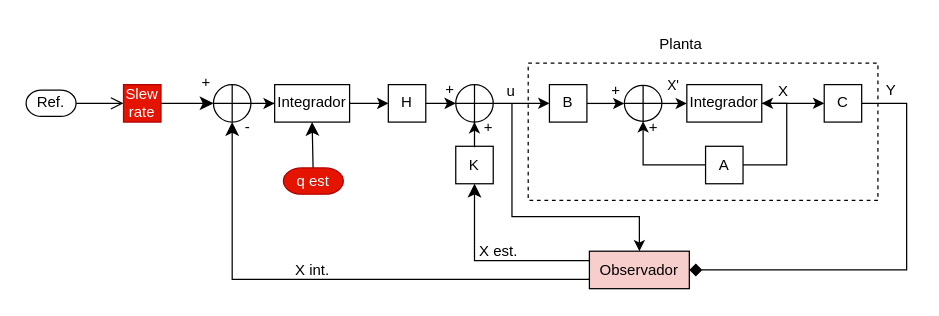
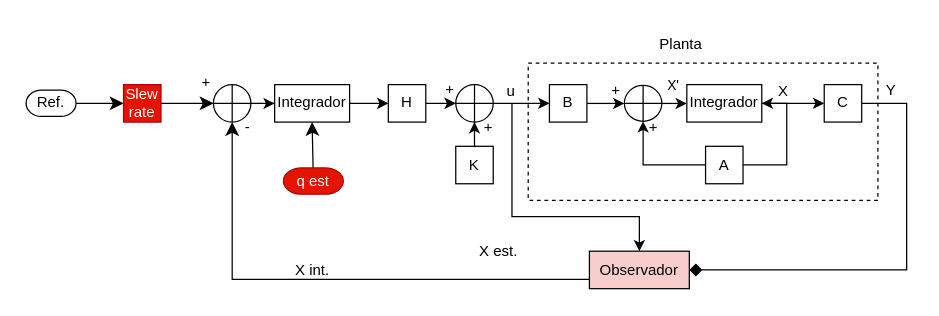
  <mxCell id="0" />
  <mxCell id="1" parent="0" />
  <mxCell id="2" value="-" style="text;html=1;align=center;verticalAlign=middle;resizable=0;points=[];autosize=1;strokeColor=none;fillColor=none;" vertex="1" parent="1"><mxGeometry x="182" y="87" width="30" height="30" as="geometry" /></mxCell>
  <mxCell id="3" value="+" style="text;html=1;align=center;verticalAlign=middle;resizable=0;points=[];autosize=1;strokeColor=none;fillColor=none;" vertex="1" parent="1"><mxGeometry x="149" y="50.62" width="30" height="30" as="geometry" /></mxCell>
  <mxCell id="4" value="+" style="text;html=1;align=center;verticalAlign=middle;resizable=0;points=[];autosize=1;strokeColor=none;fillColor=none;" vertex="1" parent="1"><mxGeometry x="344" y="55.62" width="30" height="30" as="geometry" /></mxCell>
  <mxCell id="5" value="+" style="text;html=1;align=center;verticalAlign=middle;resizable=0;points=[];autosize=1;strokeColor=none;fillColor=none;" vertex="1" parent="1"><mxGeometry x="375" y="86.62" width="30" height="30" as="geometry" /></mxCell>
  <mxCell id="6" value="" style="rounded=0;whiteSpace=wrap;html=1;fillColor=none;dashed=1;" vertex="1" parent="1"><mxGeometry x="422" y="50" width="280" height="110" as="geometry" /></mxCell>
  <mxCell id="7" style="edgeStyle=orthogonalEdgeStyle;rounded=0;orthogonalLoop=1;jettySize=auto;html=1;entryX=1;entryY=0.5;entryDx=0;entryDy=0;" edge="1" parent="1" source="8" target="10"><mxGeometry relative="1" as="geometry"><Array as="points"><mxPoint x="629" y="131.62" /><mxPoint x="629" y="82.62" /></Array></mxGeometry></mxCell>
  <mxCell id="8" value="A" style="whiteSpace=wrap;strokeWidth=1;" vertex="1" parent="1"><mxGeometry x="564" y="116.62" width="30" height="30" as="geometry" /></mxCell>
  <mxCell id="9" style="edgeStyle=orthogonalEdgeStyle;rounded=0;orthogonalLoop=1;jettySize=auto;html=1;entryX=0;entryY=0.5;entryDx=0;entryDy=0;" edge="1" parent="1" source="10" target="16"><mxGeometry relative="1" as="geometry" /></mxCell>
  <mxCell id="10" value="Integrador" style="whiteSpace=wrap;strokeWidth=1;" vertex="1" parent="1"><mxGeometry x="549" y="67.24" width="60" height="30" as="geometry" /></mxCell>
  <mxCell id="11" style="edgeStyle=orthogonalEdgeStyle;rounded=0;orthogonalLoop=1;jettySize=auto;html=1;entryX=0;entryY=0.5;entryDx=0;entryDy=0;" edge="1" parent="1" source="13" target="10"><mxGeometry relative="1" as="geometry" /></mxCell>
  <mxCell id="12" value="X'" style="edgeLabel;html=1;align=center;verticalAlign=middle;resizable=0;points=[];" vertex="1" connectable="0" parent="11"><mxGeometry x="-0.169" y="2" relative="1" as="geometry"><mxPoint y="-13" as="offset" /></mxGeometry></mxCell>
  <mxCell id="13" value="" style="verticalLabelPosition=bottom;verticalAlign=top;html=1;shape=mxgraph.flowchart.summing_function;" vertex="1" parent="1"><mxGeometry x="499" y="67.87" width="30" height="28.75" as="geometry" /></mxCell>
  <mxCell id="14" style="edgeStyle=orthogonalEdgeStyle;rounded=0;orthogonalLoop=1;jettySize=auto;html=1;entryX=0.5;entryY=1;entryDx=0;entryDy=0;entryPerimeter=0;" edge="1" parent="1" source="8" target="13"><mxGeometry relative="1" as="geometry" /></mxCell>
  <mxCell id="15" style="edgeStyle=orthogonalEdgeStyle;rounded=0;orthogonalLoop=1;jettySize=auto;html=1;entryX=1;entryY=0.5;entryDx=0;entryDy=0;fontSize=12;startSize=8;endSize=8;exitX=1;exitY=0.5;exitDx=0;exitDy=0;endArrow=diamond;" edge="1" parent="1" source="16" target="24"><mxGeometry relative="1" as="geometry"><mxPoint x="769" y="215.62" as="targetPoint" /><Array as="points"><mxPoint x="725" y="82" /><mxPoint x="725" y="216" /></Array></mxGeometry></mxCell>
  <mxCell id="16" value="C" style="whiteSpace=wrap;strokeWidth=1;" vertex="1" parent="1"><mxGeometry x="659" y="67.24" width="30" height="30" as="geometry" /></mxCell>
  <mxCell id="17" value="" style="edgeStyle=orthogonalEdgeStyle;rounded=0;orthogonalLoop=1;jettySize=auto;html=1;" edge="1" parent="1" source="18" target="13"><mxGeometry relative="1" as="geometry" /></mxCell>
  <mxCell id="18" value="B" style="whiteSpace=wrap;strokeWidth=1;" vertex="1" parent="1"><mxGeometry x="439" y="67.25" width="30" height="30" as="geometry" /></mxCell>
  <mxCell id="19" value="+" style="text;html=1;align=center;verticalAlign=middle;resizable=0;points=[];autosize=1;strokeColor=none;fillColor=none;" vertex="1" parent="1"><mxGeometry x="507" y="86.62" width="30" height="30" as="geometry" /></mxCell>
  <mxCell id="20" value="+" style="text;html=1;align=center;verticalAlign=middle;resizable=0;points=[];autosize=1;strokeColor=none;fillColor=none;" vertex="1" parent="1"><mxGeometry x="477" y="56.62" width="30" height="30" as="geometry" /></mxCell>
  <mxCell id="21" value="Y&amp;nbsp;" style="text;html=1;align=center;verticalAlign=middle;resizable=0;points=[];autosize=1;strokeColor=none;fillColor=none;" vertex="1" parent="1"><mxGeometry x="699" y="56.62" width="30" height="30" as="geometry" /></mxCell>
  <mxCell id="22" value="K" style="whiteSpace=wrap;strokeWidth=1;" vertex="1" parent="1"><mxGeometry x="364" y="116.62" width="30" height="30" as="geometry" /></mxCell>
  <mxCell id="23" style="edgeStyle=orthogonalEdgeStyle;rounded=0;orthogonalLoop=1;jettySize=auto;html=1;endArrow=none;startFill=1;endFill=1;startArrow=classic;exitX=0.5;exitY=0;exitDx=0;exitDy=0;" edge="1" parent="1" source="24"><mxGeometry relative="1" as="geometry"><mxPoint x="409" y="82.62" as="targetPoint" /><mxPoint x="579" y="197.62" as="sourcePoint" /><Array as="points"><mxPoint x="511" y="173" /><mxPoint x="409" y="173" /></Array></mxGeometry></mxCell>
  <mxCell id="24" value="Observador" style="whiteSpace=wrap;strokeWidth=1;fillColor=#f8cecc;" vertex="1" parent="1"><mxGeometry x="471" y="200.62" width="80" height="30" as="geometry" /></mxCell>
  <mxCell id="25" value="X est." style="text;html=1;align=center;verticalAlign=middle;resizable=0;points=[];autosize=1;strokeColor=none;fillColor=none;" vertex="1" parent="1"><mxGeometry x="373" y="186" width="50" height="30" as="geometry" /></mxCell>
  <mxCell id="26" value="Planta" style="text;html=1;align=center;verticalAlign=middle;resizable=0;points=[];autosize=1;strokeColor=none;fillColor=none;" vertex="1" parent="1"><mxGeometry x="514" y="20" width="60" height="30" as="geometry" /></mxCell>
  <mxCell id="27" value="H" style="whiteSpace=wrap;strokeWidth=1;" vertex="1" parent="1"><mxGeometry x="310" y="67.25" width="30" height="30" as="geometry" /></mxCell>
- <mxCell id="28" style="edgeStyle=none;curved=1;rounded=0;orthogonalLoop=1;jettySize=auto;html=1;entryX=0;entryY=0.5;entryDx=0;entryDy=0;fontSize=12;startSize=8;endSize=8;endArrow=open;" edge="1" parent="1" source="29" target="42"><mxGeometry relative="1" as="geometry" /></mxCell>
+ <mxCell id="28" style="edgeStyle=none;curved=1;rounded=0;orthogonalLoop=1;jettySize=auto;html=1;entryX=0;entryY=0.5;entryDx=0;entryDy=0;fontSize=12;startSize=8;endSize=8;" edge="1" parent="1" source="29" target="42"><mxGeometry relative="1" as="geometry" /></mxCell>
  <mxCell id="29" value="Ref." style="strokeWidth=1;html=1;shape=mxgraph.flowchart.terminator;whiteSpace=wrap;" vertex="1" parent="1"><mxGeometry x="20" y="71.75" width="40" height="21" as="geometry" /></mxCell>
  <mxCell id="30" value="" style="edgeStyle=orthogonalEdgeStyle;rounded=0;orthogonalLoop=1;jettySize=auto;html=1;" edge="1" parent="1" source="32" target="34"><mxGeometry relative="1" as="geometry" /></mxCell>
  <mxCell id="31" value="u" style="text;html=1;align=center;verticalAlign=middle;resizable=0;points=[];autosize=1;strokeColor=none;fillColor=none;" vertex="1" parent="1"><mxGeometry x="393" y="58.24" width="30" height="30" as="geometry" /></mxCell>
  <mxCell id="32" value="" style="verticalLabelPosition=bottom;verticalAlign=top;html=1;shape=mxgraph.flowchart.summing_function;" vertex="1" parent="1"><mxGeometry x="170" y="67.25" width="30" height="30" as="geometry" /></mxCell>
  <mxCell id="33" style="edgeStyle=orthogonalEdgeStyle;rounded=0;orthogonalLoop=1;jettySize=auto;html=1;entryX=0;entryY=0.5;entryDx=0;entryDy=0;" edge="1" parent="1" source="34" target="27"><mxGeometry relative="1" as="geometry" /></mxCell>
  <mxCell id="34" value="Integrador" style="whiteSpace=wrap;strokeWidth=1;" vertex="1" parent="1"><mxGeometry x="219" y="67.25" width="60" height="30" as="geometry" /></mxCell>
  <mxCell id="35" style="edgeStyle=orthogonalEdgeStyle;rounded=0;orthogonalLoop=1;jettySize=auto;html=1;entryX=0;entryY=0.5;entryDx=0;entryDy=0;" edge="1" parent="1" source="36" target="18"><mxGeometry relative="1" as="geometry" /></mxCell>
  <mxCell id="36" value="" style="verticalLabelPosition=bottom;verticalAlign=top;html=1;shape=mxgraph.flowchart.summing_function;" vertex="1" parent="1"><mxGeometry x="364" y="67.25" width="30" height="30" as="geometry" /></mxCell>
  <mxCell id="37" style="edgeStyle=orthogonalEdgeStyle;rounded=0;orthogonalLoop=1;jettySize=auto;html=1;entryX=0.5;entryY=1;entryDx=0;entryDy=0;entryPerimeter=0;" edge="1" parent="1" source="22" target="36"><mxGeometry relative="1" as="geometry" /></mxCell>
  <mxCell id="38" style="edgeStyle=orthogonalEdgeStyle;rounded=0;orthogonalLoop=1;jettySize=auto;html=1;entryX=0;entryY=0.5;entryDx=0;entryDy=0;entryPerimeter=0;" edge="1" parent="1" source="27" target="36"><mxGeometry relative="1" as="geometry" /></mxCell>
  <mxCell id="39" value="X" style="text;html=1;align=center;verticalAlign=middle;resizable=0;points=[];autosize=1;strokeColor=none;fillColor=none;" vertex="1" parent="1"><mxGeometry x="611" y="57.75" width="30" height="30" as="geometry" /></mxCell>
  <mxCell id="40" value="X int." style="text;html=1;align=center;verticalAlign=middle;resizable=0;points=[];autosize=1;strokeColor=none;fillColor=none;" vertex="1" parent="1"><mxGeometry x="224" y="200.62" width="50" height="30" as="geometry" /></mxCell>
  <mxCell id="41" style="edgeStyle=none;curved=1;rounded=0;orthogonalLoop=1;jettySize=auto;html=1;fontSize=12;startSize=8;endSize=8;entryX=0;entryY=0.5;entryDx=0;entryDy=0;entryPerimeter=0;" edge="1" parent="1" source="42" target="32"><mxGeometry relative="1" as="geometry"><mxPoint x="162.314" y="98.771" as="targetPoint" /></mxGeometry></mxCell>
  <mxCell id="42" value="Slew&#10;rate" style="whiteSpace=wrap;strokeWidth=1;fillColor=#e51400;fontColor=#ffffff;strokeColor=#B20000;" vertex="1" parent="1"><mxGeometry x="98" y="67.25" width="30" height="30" as="geometry" /></mxCell>
- <mxCell id="43" style="edgeStyle=orthogonalEdgeStyle;rounded=0;orthogonalLoop=1;jettySize=auto;html=1;fontSize=12;startSize=8;endSize=8;entryX=0.5;entryY=1;entryDx=0;entryDy=0;exitX=0;exitY=0.25;exitDx=0;exitDy=0;" edge="1" parent="1" source="24" target="22"><mxGeometry relative="1" as="geometry"><mxPoint x="446" y="209.951" as="sourcePoint" /><mxPoint x="387" y="160" as="targetPoint" /></mxGeometry></mxCell>
  <mxCell id="44" style="edgeStyle=orthogonalEdgeStyle;rounded=0;orthogonalLoop=1;jettySize=auto;html=1;fontSize=12;startSize=8;endSize=8;entryX=0.5;entryY=1;entryDx=0;entryDy=0;entryPerimeter=0;exitX=0;exitY=0.75;exitDx=0;exitDy=0;" edge="1" parent="1" source="24" target="32"><mxGeometry relative="1" as="geometry"><mxPoint x="420" y="224" as="sourcePoint" /><mxPoint x="170" y="107" as="targetPoint" /><Array as="points"><mxPoint x="185" y="223" /></Array></mxGeometry></mxCell>
  <mxCell id="45" style="edgeStyle=none;curved=1;rounded=0;orthogonalLoop=1;jettySize=auto;html=1;entryX=0.5;entryY=1;entryDx=0;entryDy=0;fontSize=12;startSize=8;endSize=8;" edge="1" parent="1" source="46" target="34"><mxGeometry relative="1" as="geometry" /></mxCell>
  <mxCell id="46" value="q est" style="strokeWidth=1;html=1;shape=mxgraph.flowchart.terminator;whiteSpace=wrap;fillColor=#e51400;fontColor=#ffffff;strokeColor=#B20000;" vertex="1" parent="1"><mxGeometry x="226" y="134" width="48" height="21" as="geometry" /></mxCell>
